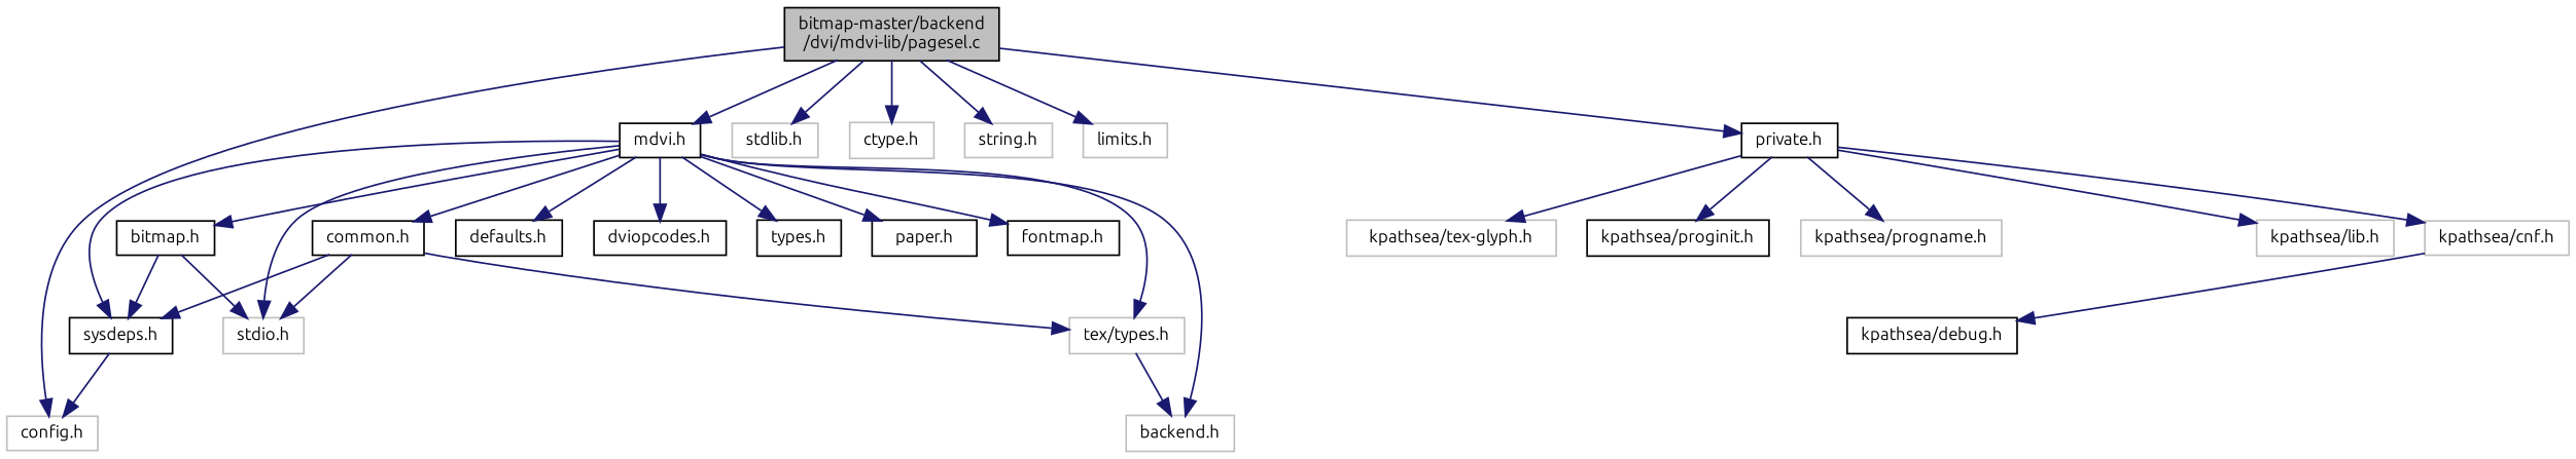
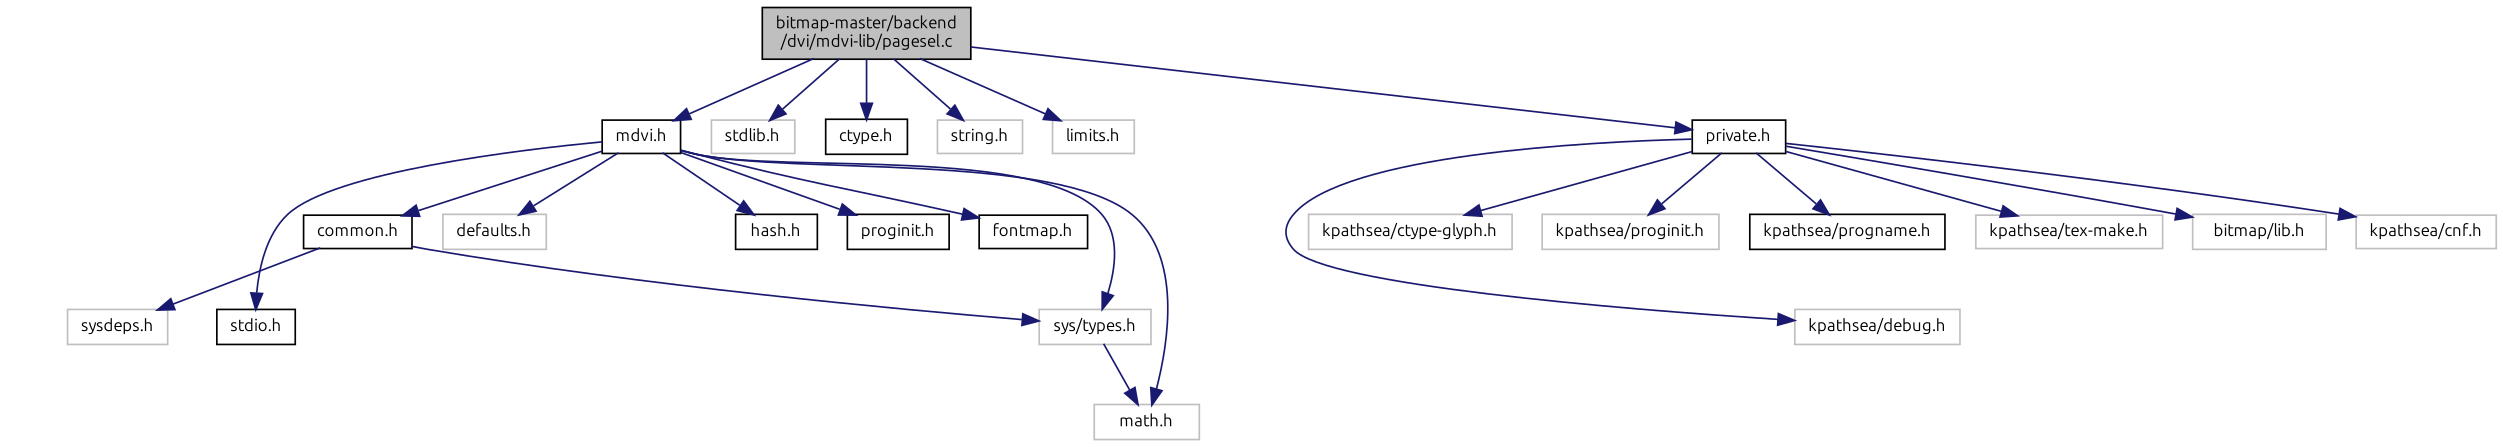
  digraph {
    fontname=Ubuntu
    node [color=grey75 fillcolor=white fontname=Ubuntu fontsize=10 shape=record style=filled]
    edge [color=midnightblue fontname=Ubuntu fontsize=10 labelfontname=Helvetica labelfontsize=10 style=solid]
    n1 [color=black fillcolor=grey75 fontcolor=black height=0.2 label="bitmap-master/backend\l/dvi/mdvi-lib/pagesel.c" width=0.4]
-   n2 [height=0.2 label="config.h" width=0.4]
    n3 [height=0.2 label="stdlib.h" width=0.4]
-   n4 [height=0.2 label="ctype.h" width=0.4]
+   n4 [color=black height=0.2 label="ctype.h" width=0.4]
    n5 [height=0.2 label="string.h" width=0.4]
    n6 [height=0.2 label="limits.h" width=0.4]
    n7 [color=black height=0.2 label="mdvi.h" width=0.4]
    n8 [color=black height=0.2 label="private.h" width=0.4]
-   n9 [height=0.2 label="stdio.h" width=0.4]
-   n10 [height=0.2 label="tex/types.h" width=0.4]
-   n11 [height=0.2 label="backend.h" width=0.4]
-   n12 [color=black height=0.2 label="sysdeps.h" width=0.4]
-   n13 [color=black height=0.2 label="bitmap.h" width=0.4]
+   n9 [color=black height=0.2 label="stdio.h" width=0.4]
+   n10 [height=0.2 label="sys/types.h" width=0.4]
+   n11 [height=0.2 label="math.h" width=0.4]
+   n12 [height=0.2 label="sysdeps.h" width=0.4]
    n14 [color=black height=0.2 label="common.h" width=0.4]
-   n15 [color=black height=0.2 label="defaults.h" width=0.4]
-   n16 [color=black height=0.2 label="dviopcodes.h" width=0.4]
-   n17 [color=black height=0.2 label="types.h" width=0.4]
-   n18 [color=black height=0.2 label="paper.h" width=0.4]
+   n15 [height=0.2 label="defaults.h" width=0.4]
+   n17 [color=black height=0.2 label="hash.h" width=0.4]
+   n18 [color=black height=0.2 label="proginit.h" width=0.4]
    n19 [color=black height=0.2 label="fontmap.h" width=0.4]
-   n20 [color=black height=0.2 label="kpathsea/debug.h" width=0.4]
-   n21 [height=0.2 label="kpathsea/tex-glyph.h" width=0.4]
+   n20 [height=0.2 label="kpathsea/debug.h" width=0.4]
+   n21 [height=0.2 label="kpathsea/ctype-glyph.h" width=0.4]
    n22 [height=0.2 label="kpathsea/cnf.h" width=0.4]
-   n23 [color=black height=0.2 label="kpathsea/proginit.h" width=0.4]
-   n24 [height=0.2 label="kpathsea/progname.h" width=0.4]
-   n26 [height=0.2 label="kpathsea/lib.h" width=0.4]
-   n1 -> n2
+   n23 [height=0.2 label="kpathsea/proginit.h" width=0.4]
+   n24 [color=black height=0.2 label="kpathsea/progname.h" width=0.4]
+   n25 [height=0.2 label="kpathsea/tex-make.h" width=0.4]
+   n26 [height=0.2 label="bitmap/lib.h" width=0.4]
    n1 -> n3
    n1 -> n4
    n1 -> n5
    n1 -> n6
    n1 -> n7
    n1 -> n8
    n7 -> n9
    n7 -> n10
    n7 -> n11
-   n7 -> n12
-   n7 -> n13
    n7 -> n14
    n7 -> n15
-   n7 -> n16
    n7 -> n17
    n7 -> n18
    n7 -> n19
-   n22 -> n20
+   n8 -> n20
    n8 -> n21
    n8 -> n22
    n8 -> n23
    n8 -> n24
+   n8 -> n25
    n8 -> n26
    n10 -> n11
-   n12 -> n2
-   n13 -> n9
-   n13 -> n12
-   n14 -> n9
    n14 -> n10
    n14 -> n12
  }
